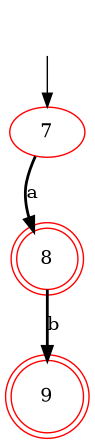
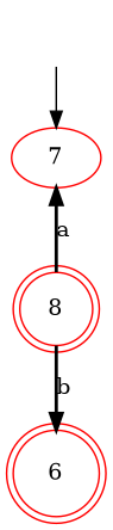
  digraph {
    node [color=red shape=doublecircle]
    edge [style=bold]
    n1 [label=7 shape=""]
    n2 [label=8]
-   n3 [label=9]
+   n3 [label=6]
    "" [color=deeppink shape=plaintext]
-   n1 -> n2 [label=a]
+   n2 -> n1 [label=a]
    n2 -> n3 [label=b]
    "" -> n1 [style=solid]
  }
